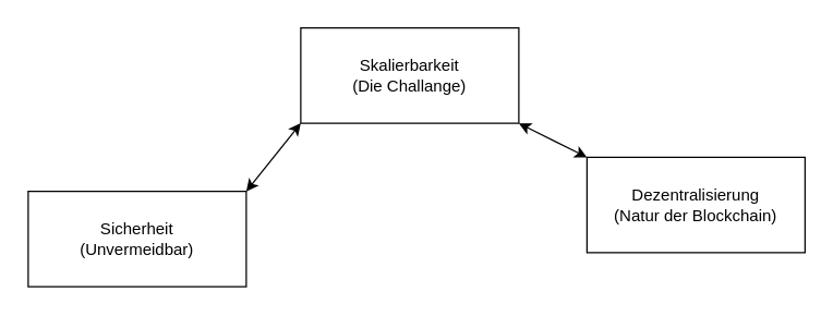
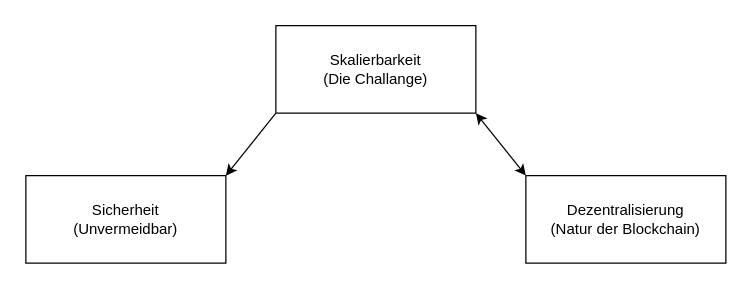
  <mxCell id="0" />
  <mxCell id="1" parent="0" />
  <mxCell id="2" style="edgeStyle=none;html=1;exitX=1;exitY=1;exitDx=0;exitDy=0;entryX=0;entryY=0;entryDx=0;entryDy=0;startArrow=classic;startFill=1;" edge="1" parent="1" source="3" target="6"><mxGeometry relative="1" as="geometry" /></mxCell>
  <mxCell id="3" value="Skalierbarkeit&lt;br&gt;(Die Challange)" style="rounded=0;whiteSpace=wrap;html=1;" vertex="1" parent="1"><mxGeometry x="220" y="20" width="160" height="70" as="geometry" /></mxCell>
- <mxCell id="4" style="edgeStyle=none;html=1;exitX=1;exitY=0;exitDx=0;exitDy=0;entryX=0;entryY=1;entryDx=0;entryDy=0;startArrow=classic;startFill=1;" edge="1" parent="1" source="5" target="3"><mxGeometry relative="1" as="geometry" /></mxCell>
+ <mxCell id="4" style="edgeStyle=none;html=1;exitX=1;exitY=0;exitDx=0;exitDy=0;entryX=0;entryY=1;entryDx=0;entryDy=0;startArrow=classic;startFill=1;endArrow=none;" edge="1" parent="1" source="5" target="3"><mxGeometry relative="1" as="geometry" /></mxCell>
  <mxCell id="5" value="Sicherheit&lt;br&gt;(Unvermeidbar)" style="rounded=0;whiteSpace=wrap;html=1;" vertex="1" parent="1"><mxGeometry x="20" y="140" width="160" height="70" as="geometry" /></mxCell>
- <mxCell id="6" value="Dezentralisierung&lt;br&gt;(Natur der Blockchain)" style="rounded=0;whiteSpace=wrap;html=1;" vertex="1" parent="1"><mxGeometry x="430" y="115" width="160" height="70" as="geometry" /></mxCell>
+ <mxCell id="6" value="Dezentralisierung&lt;br&gt;(Natur der Blockchain)" style="rounded=0;whiteSpace=wrap;html=1;" vertex="1" parent="1"><mxGeometry x="420" y="140" width="160" height="70" as="geometry" /></mxCell>
